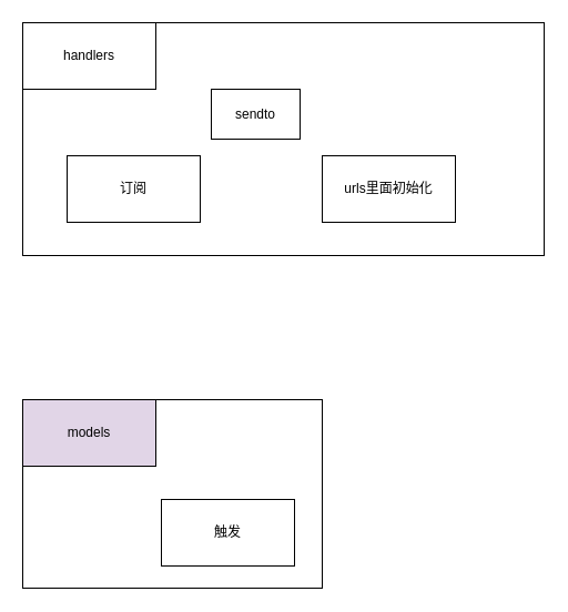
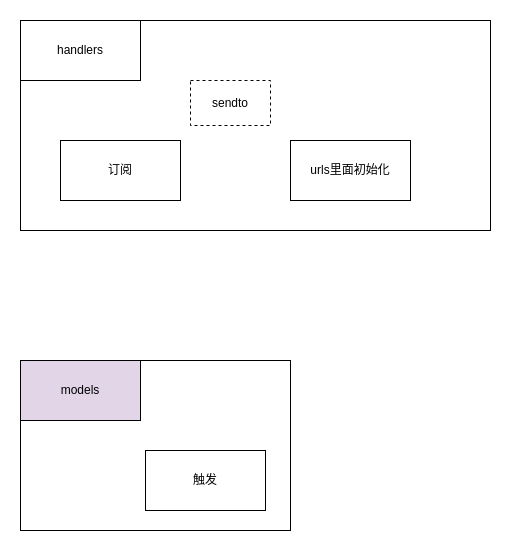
  <mxCell id="0" />
  <mxCell id="1" parent="0" />
  <mxCell id="2" value="" style="rounded=0;whiteSpace=wrap;html=1;" vertex="1" parent="1"><mxGeometry x="20" y="360" width="270" height="170" as="geometry" /></mxCell>
  <mxCell id="3" value="models" style="rounded=0;whiteSpace=wrap;html=1;fillColor=#e1d5e7;" vertex="1" parent="1"><mxGeometry x="20" y="360" width="120" height="60" as="geometry" /></mxCell>
  <mxCell id="4" value="触发" style="rounded=0;whiteSpace=wrap;html=1;" vertex="1" parent="1"><mxGeometry x="145" y="450" width="120" height="60" as="geometry" /></mxCell>
  <mxCell id="5" value="" style="rounded=0;whiteSpace=wrap;html=1;" vertex="1" parent="1"><mxGeometry x="20" y="20" width="470" height="210" as="geometry" /></mxCell>
  <mxCell id="6" value="handlers" style="rounded=0;whiteSpace=wrap;html=1;" vertex="1" parent="1"><mxGeometry x="20" y="20" width="120" height="60" as="geometry" /></mxCell>
- <mxCell id="7" value="sendto" style="rounded=0;whiteSpace=wrap;html=1;" vertex="1" parent="1"><mxGeometry x="190" y="80" width="80" height="45" as="geometry" /></mxCell>
+ <mxCell id="7" value="sendto" style="rounded=0;whiteSpace=wrap;html=1;dashed=1;" vertex="1" parent="1"><mxGeometry x="190" y="80" width="80" height="45" as="geometry" /></mxCell>
  <mxCell id="8" value="订阅" style="rounded=0;whiteSpace=wrap;html=1;" vertex="1" parent="1"><mxGeometry x="60" y="140" width="120" height="60" as="geometry" /></mxCell>
  <mxCell id="9" value="urls里面初始化" style="rounded=0;whiteSpace=wrap;html=1;" vertex="1" parent="1"><mxGeometry x="290" y="140" width="120" height="60" as="geometry" /></mxCell>
